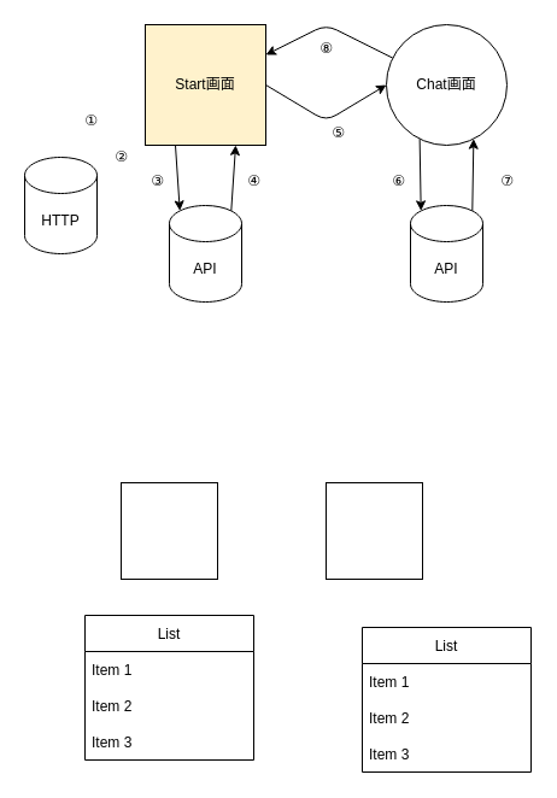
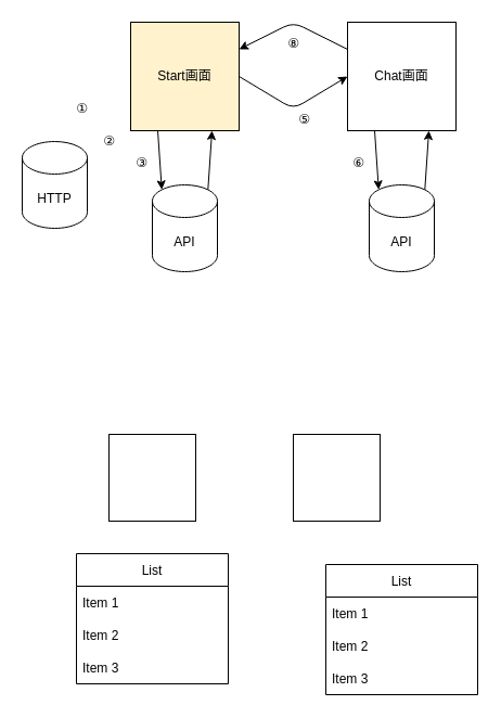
  <mxCell id="0" />
  <mxCell id="1" parent="0" />
  <mxCell id="2" style="edgeStyle=none;html=1;exitX=0.855;exitY=0;exitDx=0;exitDy=4.35;exitPerimeter=0;entryX=0.75;entryY=1;entryDx=0;entryDy=0;" edge="1" parent="1" source="3" target="12"><mxGeometry relative="1" as="geometry" /></mxCell>
  <mxCell id="3" value="API" style="shape=cylinder3;whiteSpace=wrap;html=1;boundedLbl=1;backgroundOutline=1;size=15;" vertex="1" parent="1"><mxGeometry x="340" y="170" width="60" height="80" as="geometry" /></mxCell>
  <mxCell id="4" value="HTTP" style="shape=cylinder3;whiteSpace=wrap;html=1;boundedLbl=1;backgroundOutline=1;size=15;" vertex="1" parent="1"><mxGeometry x="20" y="130" width="60" height="80" as="geometry" /></mxCell>
  <mxCell id="5" style="edgeStyle=none;html=1;exitX=0.855;exitY=0;exitDx=0;exitDy=4.35;exitPerimeter=0;entryX=0.75;entryY=1;entryDx=0;entryDy=0;" edge="1" parent="1" source="6" target="9"><mxGeometry relative="1" as="geometry" /></mxCell>
  <mxCell id="6" value="API" style="shape=cylinder3;whiteSpace=wrap;html=1;boundedLbl=1;backgroundOutline=1;size=15;" vertex="1" parent="1"><mxGeometry x="140" y="170" width="60" height="80" as="geometry" /></mxCell>
  <mxCell id="7" style="edgeStyle=none;html=1;exitX=0.25;exitY=1;exitDx=0;exitDy=0;entryX=0.145;entryY=0;entryDx=0;entryDy=4.35;entryPerimeter=0;" edge="1" parent="1" source="9" target="6"><mxGeometry relative="1" as="geometry" /></mxCell>
  <mxCell id="8" style="edgeStyle=none;html=1;exitX=1;exitY=0.5;exitDx=0;exitDy=0;entryX=0;entryY=0.5;entryDx=0;entryDy=0;" edge="1" parent="1" source="9" target="12"><mxGeometry relative="1" as="geometry"><Array as="points"><mxPoint x="270" y="100" /></Array></mxGeometry></mxCell>
  <mxCell id="9" value="Start画面" style="whiteSpace=wrap;html=1;aspect=fixed;fillColor=#fff2cc;" vertex="1" parent="1"><mxGeometry x="120" y="20" width="100" height="100" as="geometry" /></mxCell>
  <mxCell id="10" style="edgeStyle=none;html=1;exitX=0.25;exitY=1;exitDx=0;exitDy=0;entryX=0.145;entryY=0;entryDx=0;entryDy=4.35;entryPerimeter=0;" edge="1" parent="1" source="12" target="3"><mxGeometry relative="1" as="geometry" /></mxCell>
  <mxCell id="11" style="edgeStyle=none;html=1;exitX=0;exitY=0.25;exitDx=0;exitDy=0;entryX=1;entryY=0.25;entryDx=0;entryDy=0;" edge="1" parent="1" source="12" target="9"><mxGeometry relative="1" as="geometry"><Array as="points"><mxPoint x="270" y="20" /></Array></mxGeometry></mxCell>
- <mxCell id="12" value="Chat画面" style="ellipse;whiteSpace=wrap;html=1;aspect=fixed;" vertex="1" parent="1"><mxGeometry x="320" y="20" width="100" height="100" as="geometry" /></mxCell>
+ <mxCell id="12" value="Chat画面" style="whiteSpace=wrap;html=1;aspect=fixed;" vertex="1" parent="1"><mxGeometry x="320" y="20" width="100" height="100" as="geometry" /></mxCell>
  <mxCell id="13" value="①" style="text;html=1;align=center;verticalAlign=middle;resizable=0;points=[];autosize=1;strokeColor=none;fillColor=none;" vertex="1" parent="1"><mxGeometry x="60" y="90" width="30" height="20" as="geometry" /></mxCell>
  <mxCell id="14" value="②" style="text;html=1;align=center;verticalAlign=middle;resizable=0;points=[];autosize=1;strokeColor=none;fillColor=none;" vertex="1" parent="1"><mxGeometry x="85" y="120" width="30" height="20" as="geometry" /></mxCell>
  <mxCell id="15" value="③" style="text;html=1;align=center;verticalAlign=middle;resizable=0;points=[];autosize=1;strokeColor=none;fillColor=none;" vertex="1" parent="1"><mxGeometry x="115" y="140" width="30" height="20" as="geometry" /></mxCell>
- <mxCell id="16" value="④" style="text;html=1;align=center;verticalAlign=middle;resizable=0;points=[];autosize=1;strokeColor=none;fillColor=none;" vertex="1" parent="1"><mxGeometry x="195" y="140" width="30" height="20" as="geometry" /></mxCell>
  <mxCell id="17" value="⑤&lt;br&gt;" style="text;html=1;align=center;verticalAlign=middle;resizable=0;points=[];autosize=1;strokeColor=none;fillColor=none;" vertex="1" parent="1"><mxGeometry x="265" y="100" width="30" height="20" as="geometry" /></mxCell>
  <mxCell id="18" value="⑥&lt;br&gt;" style="text;html=1;align=center;verticalAlign=middle;resizable=0;points=[];autosize=1;strokeColor=none;fillColor=none;" vertex="1" parent="1"><mxGeometry x="315" y="140" width="30" height="20" as="geometry" /></mxCell>
- <mxCell id="19" value="⑦" style="text;html=1;align=center;verticalAlign=middle;resizable=0;points=[];autosize=1;strokeColor=none;fillColor=none;" vertex="1" parent="1"><mxGeometry x="405" y="140" width="30" height="20" as="geometry" /></mxCell>
  <mxCell id="20" value="⑧" style="text;html=1;align=center;verticalAlign=middle;resizable=0;points=[];autosize=1;strokeColor=none;fillColor=none;" vertex="1" parent="1"><mxGeometry x="255" y="30" width="30" height="20" as="geometry" /></mxCell>
  <mxCell id="21" value="" style="whiteSpace=wrap;html=1;aspect=fixed;" vertex="1" parent="1"><mxGeometry x="270" y="400" width="80" height="80" as="geometry" /></mxCell>
  <mxCell id="22" value="" style="whiteSpace=wrap;html=1;aspect=fixed;" vertex="1" parent="1"><mxGeometry x="100" y="400" width="80" height="80" as="geometry" /></mxCell>
  <mxCell id="23" value="List" style="swimlane;fontStyle=0;childLayout=stackLayout;horizontal=1;startSize=30;horizontalStack=0;resizeParent=1;resizeParentMax=0;resizeLast=0;collapsible=1;marginBottom=0;" vertex="1" parent="1"><mxGeometry x="300" y="520" width="140" height="120" as="geometry" /></mxCell>
  <mxCell id="24" value="Item 1" style="text;strokeColor=none;fillColor=none;align=left;verticalAlign=middle;spacingLeft=4;spacingRight=4;overflow=hidden;points=[[0,0.5],[1,0.5]];portConstraint=eastwest;rotatable=0;" vertex="1" parent="23"><mxGeometry y="30" width="140" height="30" as="geometry" /></mxCell>
  <mxCell id="25" value="Item 2" style="text;strokeColor=none;fillColor=none;align=left;verticalAlign=middle;spacingLeft=4;spacingRight=4;overflow=hidden;points=[[0,0.5],[1,0.5]];portConstraint=eastwest;rotatable=0;" vertex="1" parent="23"><mxGeometry y="60" width="140" height="30" as="geometry" /></mxCell>
  <mxCell id="26" value="Item 3" style="text;strokeColor=none;fillColor=none;align=left;verticalAlign=middle;spacingLeft=4;spacingRight=4;overflow=hidden;points=[[0,0.5],[1,0.5]];portConstraint=eastwest;rotatable=0;" vertex="1" parent="23"><mxGeometry y="90" width="140" height="30" as="geometry" /></mxCell>
  <mxCell id="27" value="List" style="swimlane;fontStyle=0;childLayout=stackLayout;horizontal=1;startSize=30;horizontalStack=0;resizeParent=1;resizeParentMax=0;resizeLast=0;collapsible=1;marginBottom=0;" vertex="1" parent="1"><mxGeometry x="70" y="510" width="140" height="120" as="geometry" /></mxCell>
  <mxCell id="28" value="Item 1" style="text;strokeColor=none;fillColor=none;align=left;verticalAlign=middle;spacingLeft=4;spacingRight=4;overflow=hidden;points=[[0,0.5],[1,0.5]];portConstraint=eastwest;rotatable=0;" vertex="1" parent="27"><mxGeometry y="30" width="140" height="30" as="geometry" /></mxCell>
  <mxCell id="29" value="Item 2" style="text;strokeColor=none;fillColor=none;align=left;verticalAlign=middle;spacingLeft=4;spacingRight=4;overflow=hidden;points=[[0,0.5],[1,0.5]];portConstraint=eastwest;rotatable=0;" vertex="1" parent="27"><mxGeometry y="60" width="140" height="30" as="geometry" /></mxCell>
  <mxCell id="30" value="Item 3" style="text;strokeColor=none;fillColor=none;align=left;verticalAlign=middle;spacingLeft=4;spacingRight=4;overflow=hidden;points=[[0,0.5],[1,0.5]];portConstraint=eastwest;rotatable=0;" vertex="1" parent="27"><mxGeometry y="90" width="140" height="30" as="geometry" /></mxCell>
